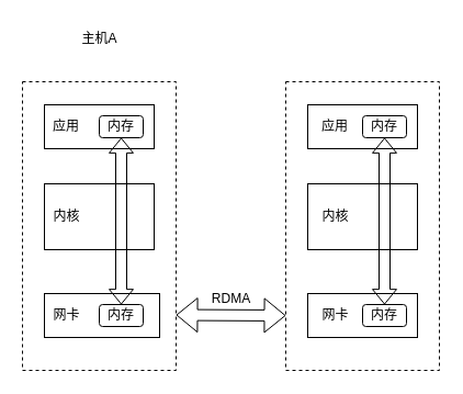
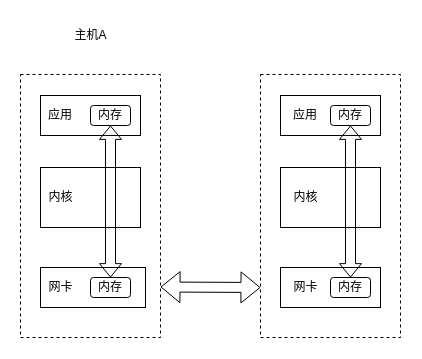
  <mxCell id="0" />
  <mxCell id="1" parent="0" />
  <mxCell id="2" value="" style="rounded=0;whiteSpace=wrap;html=1;dashed=1;" parent="1" vertex="1"><mxGeometry x="20" y="74" width="140" height="263" as="geometry" /></mxCell>
  <mxCell id="3" value="" style="rounded=0;whiteSpace=wrap;html=1;" parent="1" vertex="1"><mxGeometry x="40" y="95" width="100" height="40" as="geometry" /></mxCell>
  <mxCell id="4" value="内存" style="rounded=1;whiteSpace=wrap;html=1;" parent="1" vertex="1"><mxGeometry x="90" y="105" width="40" height="20" as="geometry" /></mxCell>
  <mxCell id="5" value="" style="rounded=0;whiteSpace=wrap;html=1;" parent="1" vertex="1"><mxGeometry x="40" y="167" width="100" height="60" as="geometry" /></mxCell>
  <mxCell id="6" value="应用" style="text;html=1;align=center;verticalAlign=middle;whiteSpace=wrap;rounded=0;" parent="1" vertex="1"><mxGeometry x="30" y="100" width="60" height="30" as="geometry" /></mxCell>
  <mxCell id="7" value="内核" style="text;html=1;align=center;verticalAlign=middle;resizable=0;points=[];autosize=1;strokeColor=none;fillColor=none;" parent="1" vertex="1"><mxGeometry x="35" y="182" width="50" height="30" as="geometry" /></mxCell>
  <mxCell id="8" value="" style="rounded=0;whiteSpace=wrap;html=1;" parent="1" vertex="1"><mxGeometry x="40" y="267" width="105" height="40" as="geometry" /></mxCell>
  <mxCell id="9" value="内存" style="rounded=1;whiteSpace=wrap;html=1;" parent="1" vertex="1"><mxGeometry x="90" y="277" width="40" height="20" as="geometry" /></mxCell>
  <mxCell id="10" value="" style="shape=flexArrow;endArrow=classic;startArrow=classic;html=1;rounded=0;endWidth=10.98;endSize=4.125;startWidth=10.98;startSize=4.125;entryX=0.5;entryY=1;entryDx=0;entryDy=0;" parent="1" source="9" target="4" edge="1"><mxGeometry width="100" height="100" relative="1" as="geometry"><mxPoint x="119.57" y="267" as="sourcePoint" /><mxPoint x="119.57" y="207" as="targetPoint" /></mxGeometry></mxCell>
  <mxCell id="11" value="" style="rounded=0;whiteSpace=wrap;html=1;dashed=1;" parent="1" vertex="1"><mxGeometry x="260" y="74" width="140" height="263" as="geometry" /></mxCell>
  <mxCell id="12" value="" style="rounded=0;whiteSpace=wrap;html=1;" parent="1" vertex="1"><mxGeometry x="280" y="95" width="100" height="40" as="geometry" /></mxCell>
  <mxCell id="13" value="内存" style="rounded=1;whiteSpace=wrap;html=1;" parent="1" vertex="1"><mxGeometry x="330" y="105" width="40" height="20" as="geometry" /></mxCell>
  <mxCell id="14" value="" style="rounded=0;whiteSpace=wrap;html=1;" parent="1" vertex="1"><mxGeometry x="280" y="167" width="100" height="60" as="geometry" /></mxCell>
  <mxCell id="15" value="应用" style="text;html=1;align=center;verticalAlign=middle;whiteSpace=wrap;rounded=0;" parent="1" vertex="1"><mxGeometry x="275" y="100" width="60" height="30" as="geometry" /></mxCell>
  <mxCell id="16" value="内核" style="text;html=1;align=center;verticalAlign=middle;resizable=0;points=[];autosize=1;strokeColor=none;fillColor=none;" parent="1" vertex="1"><mxGeometry x="280" y="182" width="50" height="30" as="geometry" /></mxCell>
  <mxCell id="17" value="" style="rounded=0;whiteSpace=wrap;html=1;" parent="1" vertex="1"><mxGeometry x="280" y="267" width="100" height="40" as="geometry" /></mxCell>
  <mxCell id="18" value="内存" style="rounded=1;whiteSpace=wrap;html=1;" parent="1" vertex="1"><mxGeometry x="330" y="277" width="40" height="20" as="geometry" /></mxCell>
  <mxCell id="19" value="" style="shape=flexArrow;endArrow=classic;startArrow=classic;html=1;rounded=0;endWidth=10.98;endSize=4.125;startWidth=10.98;startSize=4.125;exitX=0.5;exitY=0;exitDx=0;exitDy=0;entryX=0.5;entryY=1;entryDx=0;entryDy=0;" parent="1" source="18" target="13" edge="1"><mxGeometry width="100" height="100" relative="1" as="geometry"><mxPoint x="364.57" y="267" as="sourcePoint" /><mxPoint x="364.57" y="207" as="targetPoint" /></mxGeometry></mxCell>
  <mxCell id="20" value="" style="shape=flexArrow;endArrow=classic;startArrow=classic;html=1;rounded=0;" parent="1" edge="1"><mxGeometry width="100" height="100" relative="1" as="geometry"><mxPoint x="160" y="286.5" as="sourcePoint" /><mxPoint x="260" y="287" as="targetPoint" /></mxGeometry></mxCell>
- <mxCell id="21" value="RDMA" style="text;html=1;align=center;verticalAlign=middle;resizable=0;points=[];autosize=1;strokeColor=none;fillColor=none;" parent="1" vertex="1"><mxGeometry x="180" y="257" width="60" height="30" as="geometry" /></mxCell>
  <mxCell id="22" value="主机A" style="text;html=1;align=center;verticalAlign=middle;resizable=0;points=[];autosize=1;strokeColor=none;fillColor=none;" parent="1" vertex="1"><mxGeometry x="60" y="20" width="60" height="30" as="geometry" /></mxCell>
  <mxCell id="23" value="网卡" style="text;html=1;align=center;verticalAlign=middle;resizable=0;points=[];autosize=1;strokeColor=none;fillColor=none;" vertex="1" parent="1"><mxGeometry x="35" y="272" width="50" height="30" as="geometry" /></mxCell>
  <mxCell id="24" value="网卡" style="text;html=1;align=center;verticalAlign=middle;resizable=0;points=[];autosize=1;strokeColor=none;fillColor=none;" vertex="1" parent="1"><mxGeometry x="280" y="272" width="50" height="30" as="geometry" /></mxCell>
